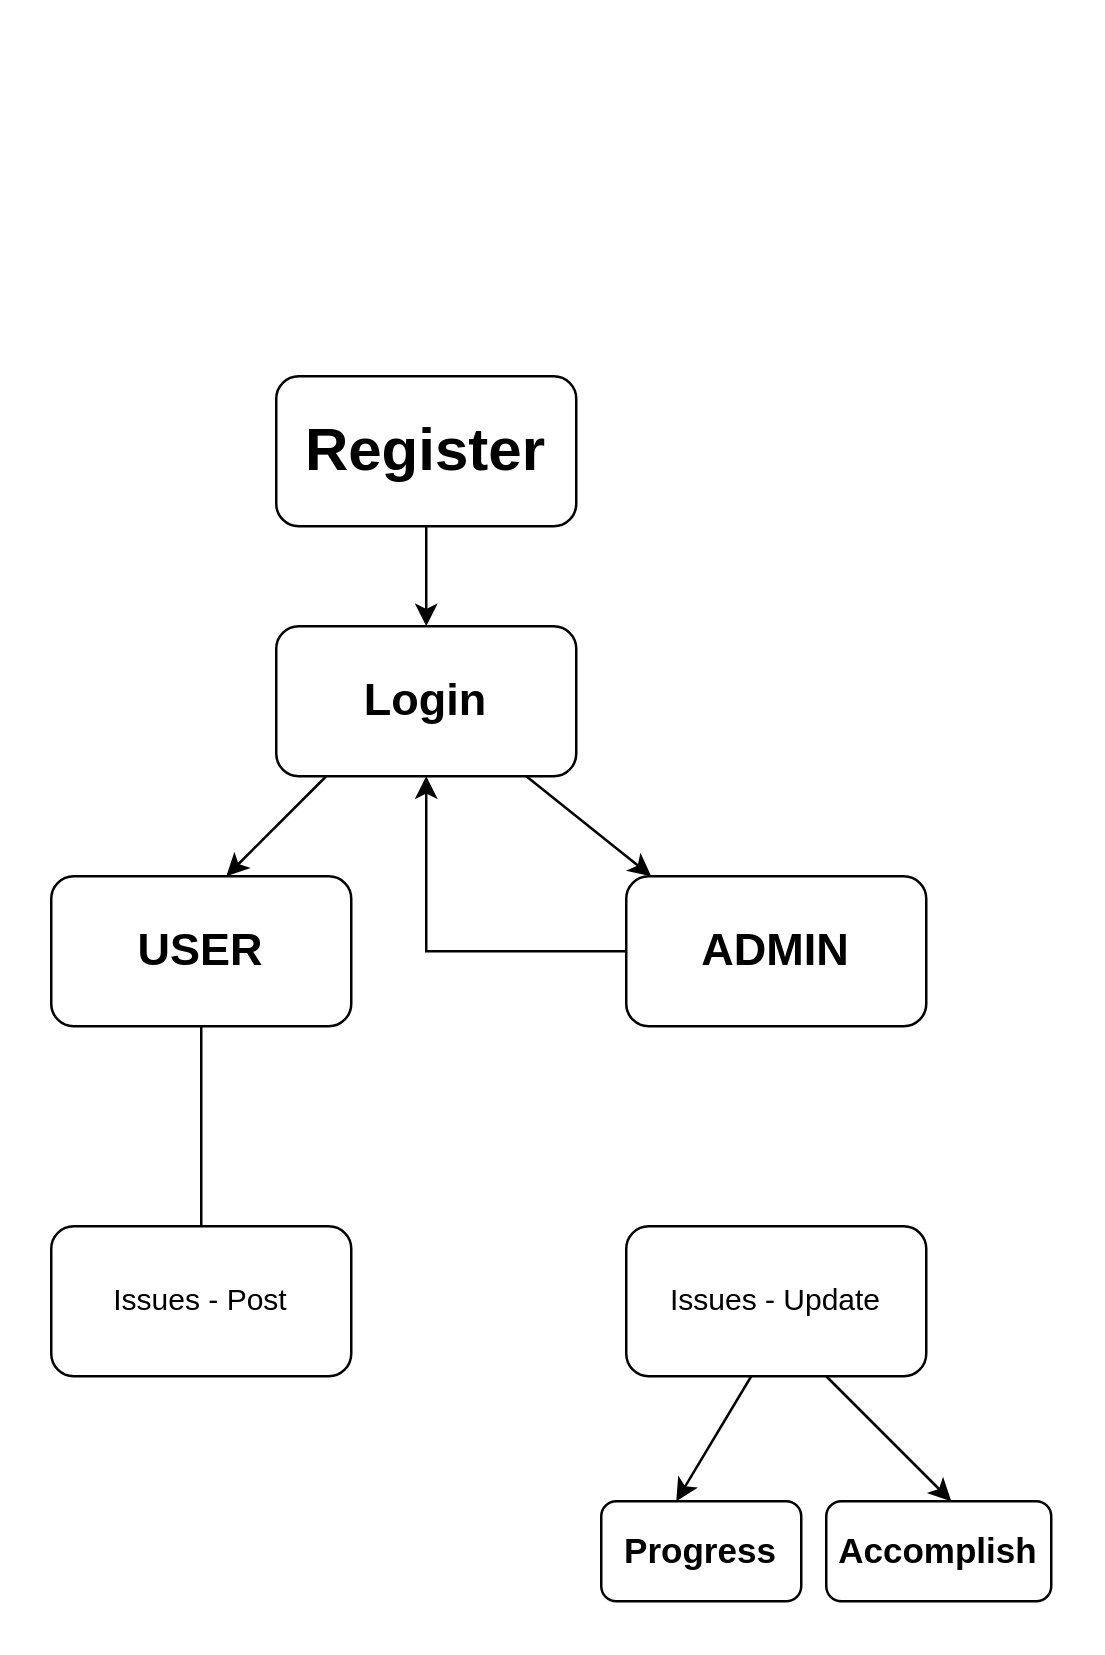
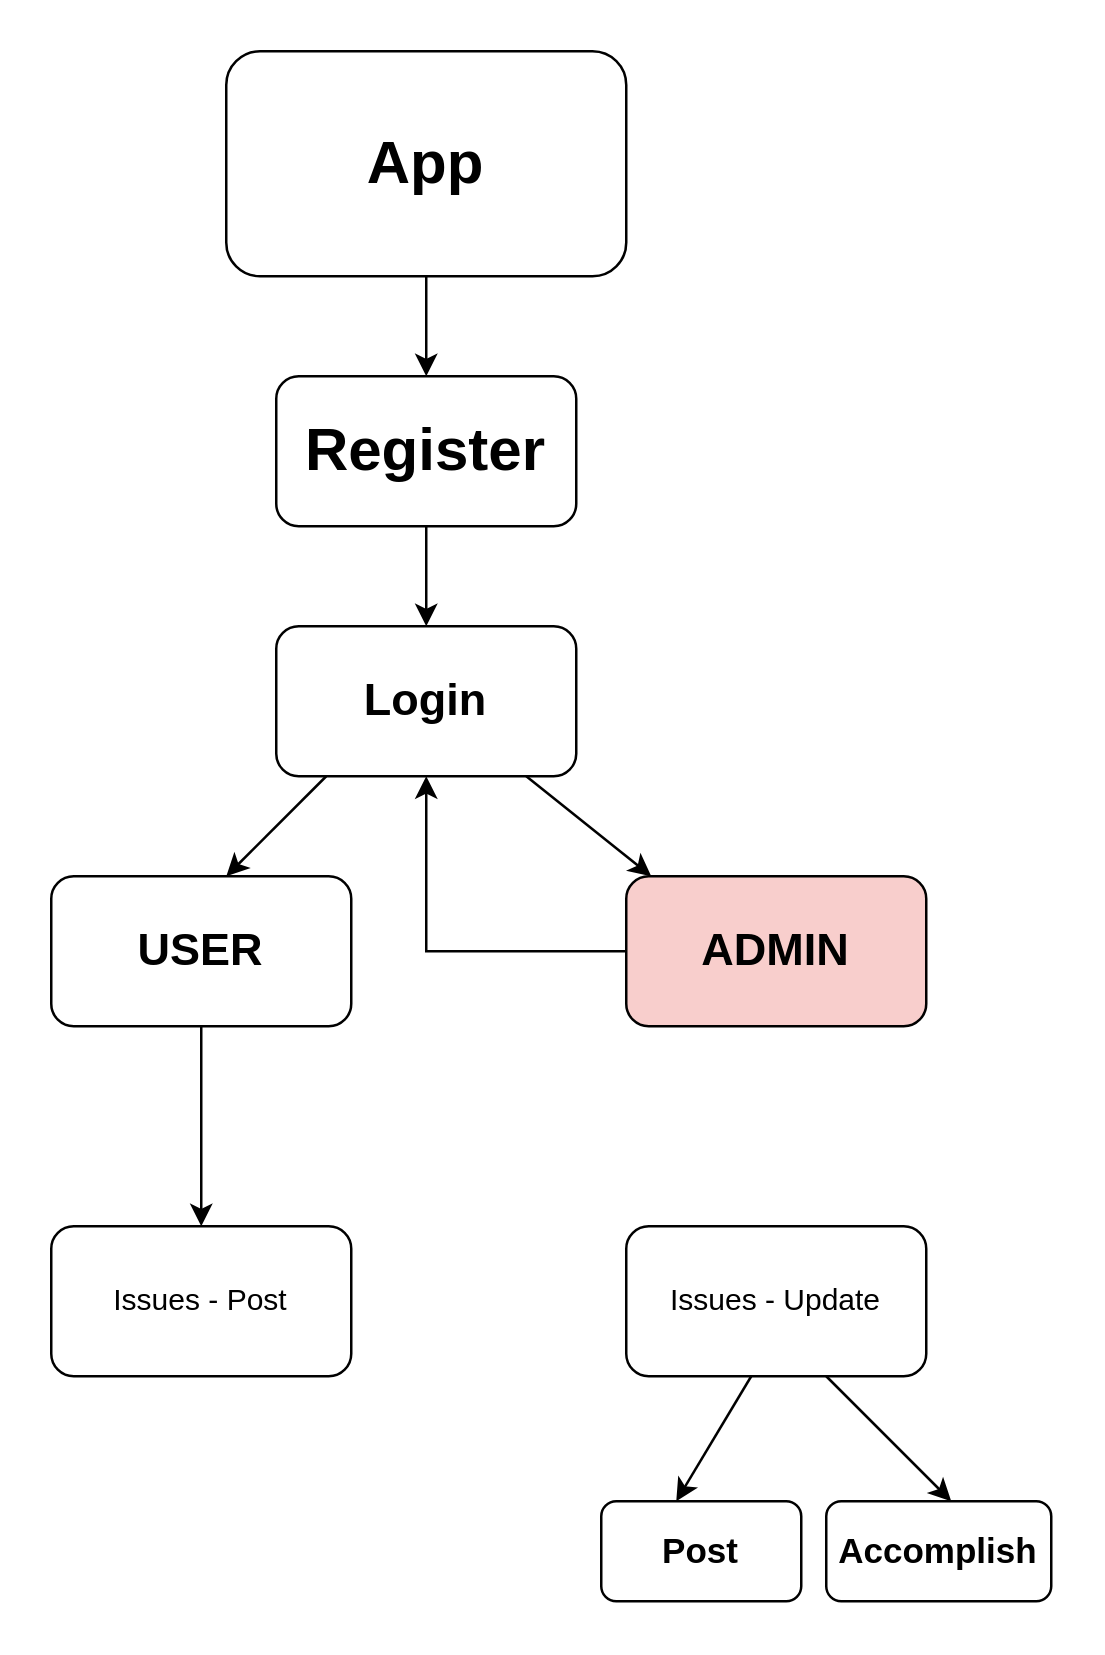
  <mxCell id="0" />
  <mxCell id="1" parent="0" />
+ <mxCell id="2" value="" style="edgeStyle=orthogonalEdgeStyle;rounded=0;orthogonalLoop=1;jettySize=auto;html=1;" edge="1" parent="1" source="3" target="5"><mxGeometry relative="1" as="geometry" /></mxCell>
+ <mxCell id="3" value="&lt;b&gt;&lt;font style=&quot;font-size: 24px;&quot;&gt;App&lt;/font&gt;&lt;/b&gt;" style="rounded=1;whiteSpace=wrap;html=1;" vertex="1" parent="1"><mxGeometry x="90" y="20" width="160" height="90" as="geometry" /></mxCell>
  <mxCell id="4" value="" style="edgeStyle=orthogonalEdgeStyle;rounded=0;orthogonalLoop=1;jettySize=auto;html=1;" edge="1" parent="1" source="5" target="6"><mxGeometry relative="1" as="geometry" /></mxCell>
  <mxCell id="5" value="&lt;b&gt;&lt;font style=&quot;font-size: 24px;&quot;&gt;Register&lt;/font&gt;&lt;/b&gt;" style="whiteSpace=wrap;html=1;rounded=1;" vertex="1" parent="1"><mxGeometry x="110" y="150" width="120" height="60" as="geometry" /></mxCell>
  <mxCell id="6" value="&lt;b&gt;&lt;font style=&quot;font-size: 18px;&quot;&gt;Login&lt;/font&gt;&lt;/b&gt;" style="whiteSpace=wrap;html=1;rounded=1;" vertex="1" parent="1"><mxGeometry x="110" y="250" width="120" height="60" as="geometry" /></mxCell>
  <mxCell id="7" value="" style="endArrow=classic;html=1;rounded=0;" edge="1" parent="1"><mxGeometry width="50" height="50" relative="1" as="geometry"><mxPoint x="130" y="310" as="sourcePoint" /><mxPoint x="90" y="350" as="targetPoint" /><Array as="points" /></mxGeometry></mxCell>
  <mxCell id="8" value="" style="endArrow=classic;html=1;rounded=0;" edge="1" parent="1"><mxGeometry width="50" height="50" relative="1" as="geometry"><mxPoint x="210" y="310" as="sourcePoint" /><mxPoint x="260" y="350" as="targetPoint" /><Array as="points" /></mxGeometry></mxCell>
- <mxCell id="9" value="" style="edgeStyle=orthogonalEdgeStyle;rounded=0;orthogonalLoop=1;jettySize=auto;html=1;endArrow=none;" edge="1" parent="1" source="10" target="14"><mxGeometry relative="1" as="geometry" /></mxCell>
+ <mxCell id="9" value="" style="edgeStyle=orthogonalEdgeStyle;rounded=0;orthogonalLoop=1;jettySize=auto;html=1;" edge="1" parent="1" source="10" target="14"><mxGeometry relative="1" as="geometry" /></mxCell>
  <mxCell id="10" value="&lt;b&gt;&lt;font style=&quot;font-size: 18px;&quot;&gt;USER&lt;/font&gt;&lt;/b&gt;" style="rounded=1;whiteSpace=wrap;html=1;" vertex="1" parent="1"><mxGeometry x="20" y="350" width="120" height="60" as="geometry" /></mxCell>
  <mxCell id="11" value="" style="edgeStyle=orthogonalEdgeStyle;rounded=0;orthogonalLoop=1;jettySize=auto;html=1;" edge="1" parent="1" source="12" target="6"><mxGeometry relative="1" as="geometry" /></mxCell>
- <mxCell id="12" value="&lt;b&gt;&lt;font style=&quot;font-size: 18px;&quot;&gt;ADMIN&lt;/font&gt;&lt;/b&gt;" style="rounded=1;whiteSpace=wrap;html=1;" vertex="1" parent="1"><mxGeometry x="250" y="350" width="120" height="60" as="geometry" /></mxCell>
+ <mxCell id="12" value="&lt;b&gt;&lt;font style=&quot;font-size: 18px;&quot;&gt;ADMIN&lt;/font&gt;&lt;/b&gt;" style="rounded=1;whiteSpace=wrap;html=1;fillColor=#f8cecc;" vertex="1" parent="1"><mxGeometry x="250" y="350" width="120" height="60" as="geometry" /></mxCell>
  <mxCell id="13" value="Issues - Update" style="whiteSpace=wrap;html=1;rounded=1;" vertex="1" parent="1"><mxGeometry x="250" y="490" width="120" height="60" as="geometry" /></mxCell>
  <mxCell id="14" value="Issues - Post" style="whiteSpace=wrap;html=1;rounded=1;" vertex="1" parent="1"><mxGeometry x="20" y="490" width="120" height="60" as="geometry" /></mxCell>
  <mxCell id="15" value="" style="endArrow=classic;html=1;rounded=0;" edge="1" parent="1"><mxGeometry width="50" height="50" relative="1" as="geometry"><mxPoint x="300" y="550" as="sourcePoint" /><mxPoint x="270" y="600" as="targetPoint" /><Array as="points" /></mxGeometry></mxCell>
- <mxCell id="16" value="&lt;b&gt;&lt;font style=&quot;font-size: 14px;&quot;&gt;Progress&lt;/font&gt;&lt;/b&gt;" style="rounded=1;whiteSpace=wrap;html=1;" vertex="1" parent="1"><mxGeometry x="240" y="600" width="80" height="40" as="geometry" /></mxCell>
+ <mxCell id="16" value="&lt;b&gt;&lt;font style=&quot;font-size: 14px;&quot;&gt;Post&lt;/font&gt;&lt;/b&gt;" style="rounded=1;whiteSpace=wrap;html=1;" vertex="1" parent="1"><mxGeometry x="240" y="600" width="80" height="40" as="geometry" /></mxCell>
  <mxCell id="17" value="" style="endArrow=classic;html=1;rounded=0;" edge="1" parent="1"><mxGeometry width="50" height="50" relative="1" as="geometry"><mxPoint x="330" y="550" as="sourcePoint" /><mxPoint x="380" y="600" as="targetPoint" /><Array as="points" /></mxGeometry></mxCell>
  <mxCell id="18" value="&lt;b&gt;&lt;font style=&quot;font-size: 14px;&quot;&gt;Accomplish&lt;/font&gt;&lt;/b&gt;" style="rounded=1;whiteSpace=wrap;html=1;" vertex="1" parent="1"><mxGeometry x="330" y="600" width="90" height="40" as="geometry" /></mxCell>
